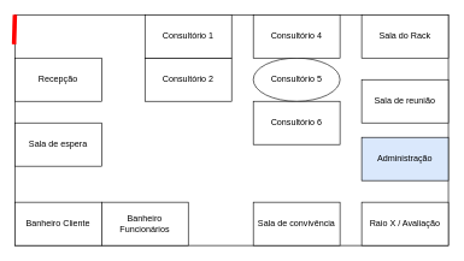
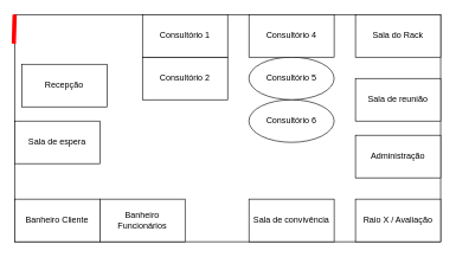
  <mxCell id="0" />
  <mxCell id="1" parent="0" />
  <mxCell id="2" value="" style="rounded=0;whiteSpace=wrap;html=1;" vertex="1" parent="1"><mxGeometry x="20" y="20" width="600" height="320" as="geometry" /></mxCell>
- <mxCell id="3" value="Recepção" style="rounded=0;whiteSpace=wrap;html=1;" vertex="1" parent="1"><mxGeometry x="20" y="80" width="120" height="60" as="geometry" /></mxCell>
+ <mxCell id="3" value="Recepção" style="rounded=0;whiteSpace=wrap;html=1;" vertex="1" parent="1"><mxGeometry x="30" y="90" width="120" height="60" as="geometry" /></mxCell>
  <mxCell id="4" value="Consultório 2" style="rounded=0;whiteSpace=wrap;html=1;" vertex="1" parent="1"><mxGeometry x="200" y="80" width="120" height="60" as="geometry" /></mxCell>
  <mxCell id="5" value="Consultório 1" style="rounded=0;whiteSpace=wrap;html=1;" vertex="1" parent="1"><mxGeometry x="200" y="20" width="120" height="60" as="geometry" /></mxCell>
- <mxCell id="6" value="Consultório 6" style="rounded=0;whiteSpace=wrap;html=1;" vertex="1" parent="1"><mxGeometry x="350" y="140" width="120" height="60" as="geometry" /></mxCell>
+ <mxCell id="6" value="Consultório 6" style="ellipse;whiteSpace=wrap;html=1;" vertex="1" parent="1"><mxGeometry x="350" y="140" width="120" height="60" as="geometry" /></mxCell>
  <mxCell id="7" value="Consultório 5" style="ellipse;whiteSpace=wrap;html=1;" vertex="1" parent="1"><mxGeometry x="350" y="80" width="120" height="60" as="geometry" /></mxCell>
  <mxCell id="8" value="Consultório 4" style="rounded=0;whiteSpace=wrap;html=1;" vertex="1" parent="1"><mxGeometry x="350" y="20" width="120" height="60" as="geometry" /></mxCell>
  <mxCell id="9" value="Sala de convivência" style="rounded=0;whiteSpace=wrap;html=1;" vertex="1" parent="1"><mxGeometry x="350" y="280" width="120" height="60" as="geometry" /></mxCell>
  <mxCell id="10" value="Sala do Rack" style="rounded=0;whiteSpace=wrap;html=1;" vertex="1" parent="1"><mxGeometry x="500" y="20" width="120" height="60" as="geometry" /></mxCell>
- <mxCell id="11" value="Administração" style="rounded=0;whiteSpace=wrap;html=1;fillColor=#dae8fc;" vertex="1" parent="1"><mxGeometry x="500" y="190" width="120" height="60" as="geometry" /></mxCell>
+ <mxCell id="11" value="Administração" style="rounded=0;whiteSpace=wrap;html=1;" vertex="1" parent="1"><mxGeometry x="500" y="190" width="120" height="60" as="geometry" /></mxCell>
  <mxCell id="12" value="Sala de espera" style="rounded=0;whiteSpace=wrap;html=1;" vertex="1" parent="1"><mxGeometry x="20" y="170" width="120" height="60" as="geometry" /></mxCell>
  <mxCell id="13" value="Raio X / Avaliação" style="rounded=0;whiteSpace=wrap;html=1;" vertex="1" parent="1"><mxGeometry x="500" y="280" width="120" height="60" as="geometry" /></mxCell>
  <mxCell id="14" value="Banheiro Cliente" style="rounded=0;whiteSpace=wrap;html=1;" vertex="1" parent="1"><mxGeometry x="20" y="280" width="120" height="60" as="geometry" /></mxCell>
  <mxCell id="15" value="Banheiro Funcionários" style="rounded=0;whiteSpace=wrap;html=1;" vertex="1" parent="1"><mxGeometry x="140" y="280" width="120" height="60" as="geometry" /></mxCell>
  <mxCell id="16" value="Sala de reunião" style="rounded=0;whiteSpace=wrap;html=1;" vertex="1" parent="1"><mxGeometry x="500" y="110" width="120" height="60" as="geometry" /></mxCell>
  <mxCell id="17" value="" style="endArrow=none;html=1;rounded=0;exitX=-0.002;exitY=0.128;exitDx=0;exitDy=0;exitPerimeter=0;entryX=0;entryY=0;entryDx=0;entryDy=0;strokeColor=#FF0000;strokeWidth=6;" edge="1" parent="1" source="2" target="2"><mxGeometry width="50" height="50" relative="1" as="geometry"><mxPoint x="290" y="180" as="sourcePoint" /><mxPoint x="340" y="130" as="targetPoint" /></mxGeometry></mxCell>
